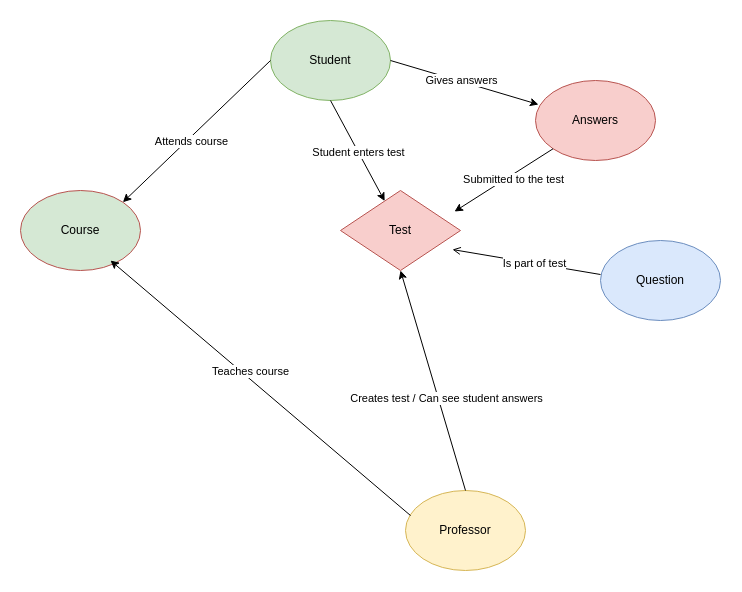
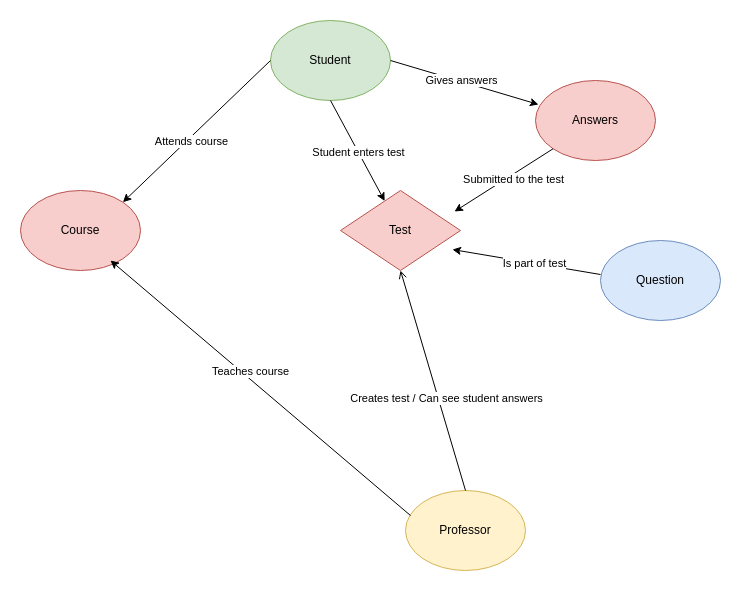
  <mxCell id="0" />
  <mxCell id="1" parent="0" />
- <mxCell id="2" value="Course" style="ellipse;whiteSpace=wrap;html=1;fillColor=#d5e8d4;strokeColor=#b85450;" parent="1" vertex="1"><mxGeometry x="20" y="190" width="120" height="80" as="geometry" /></mxCell>
+ <mxCell id="2" value="Course" style="ellipse;whiteSpace=wrap;html=1;fillColor=#f8cecc;strokeColor=#b85450;" parent="1" vertex="1"><mxGeometry x="20" y="190" width="120" height="80" as="geometry" /></mxCell>
  <mxCell id="3" value="Test" style="rhombus;whiteSpace=wrap;html=1;fillColor=#f8cecc;strokeColor=#b85450;" parent="1" vertex="1"><mxGeometry x="340" y="190" width="120" height="80" as="geometry" /></mxCell>
  <mxCell id="4" value="Student" style="ellipse;whiteSpace=wrap;html=1;fillColor=#d5e8d4;strokeColor=#82b366;" parent="1" vertex="1"><mxGeometry x="270" y="20" width="120" height="80" as="geometry" /></mxCell>
  <mxCell id="5" value="Professor" style="ellipse;whiteSpace=wrap;html=1;fillColor=#fff2cc;strokeColor=#d6b656;" parent="1" vertex="1"><mxGeometry x="405" y="490" width="120" height="80" as="geometry" /></mxCell>
  <mxCell id="6" value="" style="endArrow=classic;html=1;rounded=0;exitX=0;exitY=0.5;exitDx=0;exitDy=0;entryX=1;entryY=0;entryDx=0;entryDy=0;" parent="1" source="4" target="2" edge="1"><mxGeometry width="50" height="50" relative="1" as="geometry"><mxPoint x="340" y="420" as="sourcePoint" /><mxPoint x="390" y="370" as="targetPoint" /></mxGeometry></mxCell>
  <mxCell id="7" value="Attends course" style="edgeLabel;html=1;align=center;verticalAlign=middle;resizable=0;points=[];" parent="6" vertex="1" connectable="0"><mxGeometry x="0.419" y="4" relative="1" as="geometry"><mxPoint x="22" y="-23" as="offset" /></mxGeometry></mxCell>
- <mxCell id="8" value="" style="endArrow=classic;html=1;rounded=0;exitX=0.5;exitY=0;exitDx=0;exitDy=0;entryX=0.5;entryY=1;entryDx=0;entryDy=0;" parent="1" source="5" target="3" edge="1"><mxGeometry width="50" height="50" relative="1" as="geometry"><mxPoint x="425" y="500" as="sourcePoint" /><mxPoint x="532.96" y="234" as="targetPoint" /></mxGeometry></mxCell>
+ <mxCell id="8" value="" style="endArrow=open;html=1;rounded=0;exitX=0.5;exitY=0;exitDx=0;exitDy=0;entryX=0.5;entryY=1;entryDx=0;entryDy=0;" parent="1" source="5" target="3" edge="1"><mxGeometry width="50" height="50" relative="1" as="geometry"><mxPoint x="425" y="500" as="sourcePoint" /><mxPoint x="532.96" y="234" as="targetPoint" /></mxGeometry></mxCell>
  <mxCell id="9" value="Creates test / Can see student answers" style="edgeLabel;html=1;align=center;verticalAlign=middle;resizable=0;points=[];" parent="8" vertex="1" connectable="0"><mxGeometry x="-0.162" y="-2" relative="1" as="geometry"><mxPoint x="6" as="offset" /></mxGeometry></mxCell>
  <mxCell id="10" value="" style="endArrow=classic;html=1;rounded=0;exitX=0.042;exitY=0.313;exitDx=0;exitDy=0;exitPerimeter=0;entryX=0.75;entryY=0.875;entryDx=0;entryDy=0;entryPerimeter=0;" parent="1" source="5" target="2" edge="1"><mxGeometry width="50" height="50" relative="1" as="geometry"><mxPoint x="340" y="420" as="sourcePoint" /><mxPoint x="390" y="370" as="targetPoint" /></mxGeometry></mxCell>
  <mxCell id="11" value="Teaches course" style="edgeLabel;html=1;align=center;verticalAlign=middle;resizable=0;points=[];" parent="10" vertex="1" connectable="0"><mxGeometry x="-0.144" y="2" relative="1" as="geometry"><mxPoint x="-30" y="-37" as="offset" /></mxGeometry></mxCell>
  <mxCell id="12" value="Answers" style="ellipse;whiteSpace=wrap;html=1;fillColor=#f8cecc;strokeColor=#b85450;" parent="1" vertex="1"><mxGeometry x="535" y="80" width="120" height="80" as="geometry" /></mxCell>
  <mxCell id="13" value="" style="endArrow=classic;html=1;rounded=0;exitX=1;exitY=0.5;exitDx=0;exitDy=0;" parent="1" source="2" edge="1"><mxGeometry width="50" height="50" relative="1" as="geometry"><mxPoint x="340" y="420" as="sourcePoint" /><mxPoint x="140" y="230" as="targetPoint" /></mxGeometry></mxCell>
  <mxCell id="14" value="" style="endArrow=classic;html=1;rounded=0;exitX=1;exitY=0.5;exitDx=0;exitDy=0;entryX=0.025;entryY=0.3;entryDx=0;entryDy=0;entryPerimeter=0;" parent="1" source="4" target="12" edge="1"><mxGeometry width="50" height="50" relative="1" as="geometry"><mxPoint x="340" y="420" as="sourcePoint" /><mxPoint x="390" y="370" as="targetPoint" /></mxGeometry></mxCell>
  <mxCell id="15" value="Gives answers" style="edgeLabel;html=1;align=center;verticalAlign=middle;resizable=0;points=[];" parent="14" vertex="1" connectable="0"><mxGeometry x="-0.167" y="-2" relative="1" as="geometry"><mxPoint x="10" y="-1" as="offset" /></mxGeometry></mxCell>
  <mxCell id="16" value="" style="endArrow=classic;html=1;rounded=0;exitX=0;exitY=1;exitDx=0;exitDy=0;entryX=0.95;entryY=0.263;entryDx=0;entryDy=0;entryPerimeter=0;" parent="1" source="12" target="3" edge="1"><mxGeometry width="50" height="50" relative="1" as="geometry"><mxPoint x="340" y="420" as="sourcePoint" /><mxPoint x="390" y="370" as="targetPoint" /></mxGeometry></mxCell>
  <mxCell id="17" value="Submitted to the test" style="edgeLabel;html=1;align=center;verticalAlign=middle;resizable=0;points=[];" parent="16" vertex="1" connectable="0"><mxGeometry x="-0.028" relative="1" as="geometry"><mxPoint x="8" as="offset" /></mxGeometry></mxCell>
  <mxCell id="18" value="" style="endArrow=classic;html=1;rounded=0;exitX=0.5;exitY=1;exitDx=0;exitDy=0;" parent="1" source="4" target="3" edge="1"><mxGeometry width="50" height="50" relative="1" as="geometry"><mxPoint x="340" y="420" as="sourcePoint" /><mxPoint x="390" y="370" as="targetPoint" /></mxGeometry></mxCell>
  <mxCell id="19" value="Student enters test" style="edgeLabel;html=1;align=center;verticalAlign=middle;resizable=0;points=[];" parent="18" vertex="1" connectable="0"><mxGeometry x="0.015" relative="1" as="geometry"><mxPoint as="offset" /></mxGeometry></mxCell>
  <mxCell id="20" value="Question" style="ellipse;whiteSpace=wrap;html=1;fillColor=#dae8fc;strokeColor=#6c8ebf;" parent="1" vertex="1"><mxGeometry x="600" y="240" width="120" height="80" as="geometry" /></mxCell>
- <mxCell id="21" value="" style="endArrow=open;html=1;rounded=0;exitX=0;exitY=0.425;exitDx=0;exitDy=0;exitPerimeter=0;entryX=0.933;entryY=0.738;entryDx=0;entryDy=0;entryPerimeter=0;" parent="1" source="20" target="3" edge="1"><mxGeometry width="50" height="50" relative="1" as="geometry"><mxPoint x="340" y="420" as="sourcePoint" /><mxPoint x="390" y="370" as="targetPoint" /></mxGeometry></mxCell>
+ <mxCell id="21" value="" style="endArrow=classic;html=1;rounded=0;exitX=0;exitY=0.425;exitDx=0;exitDy=0;exitPerimeter=0;entryX=0.933;entryY=0.738;entryDx=0;entryDy=0;entryPerimeter=0;" parent="1" source="20" target="3" edge="1"><mxGeometry width="50" height="50" relative="1" as="geometry"><mxPoint x="340" y="420" as="sourcePoint" /><mxPoint x="390" y="370" as="targetPoint" /></mxGeometry></mxCell>
  <mxCell id="22" value="Is part of test" style="edgeLabel;html=1;align=center;verticalAlign=middle;resizable=0;points=[];" parent="21" vertex="1" connectable="0"><mxGeometry x="-0.109" relative="1" as="geometry"><mxPoint as="offset" /></mxGeometry></mxCell>
